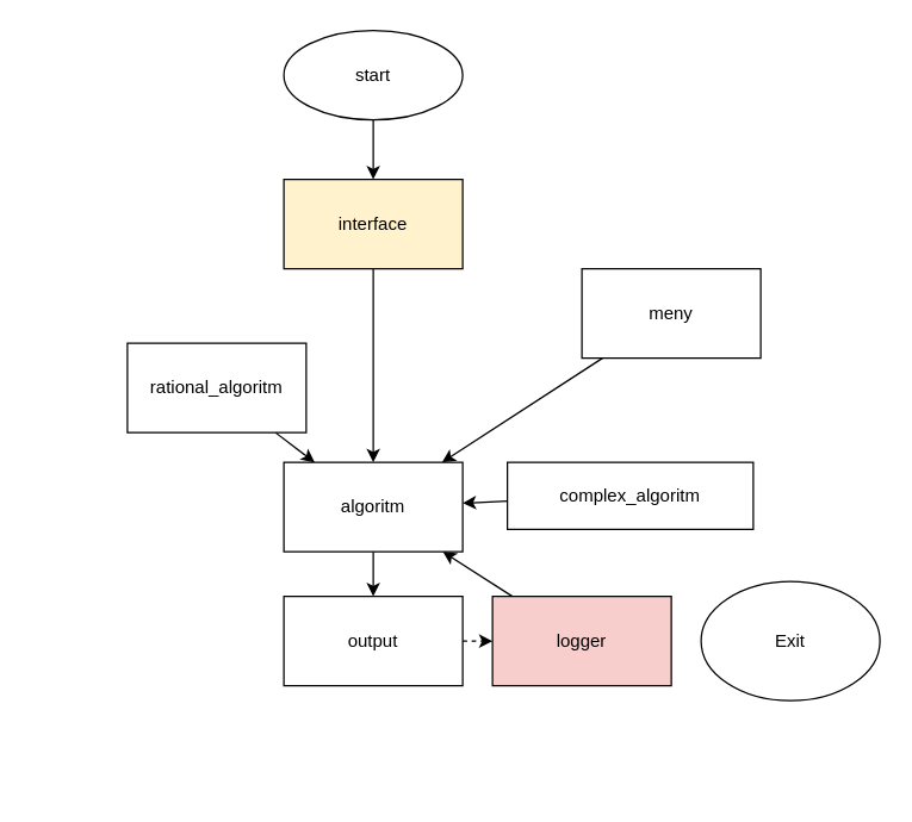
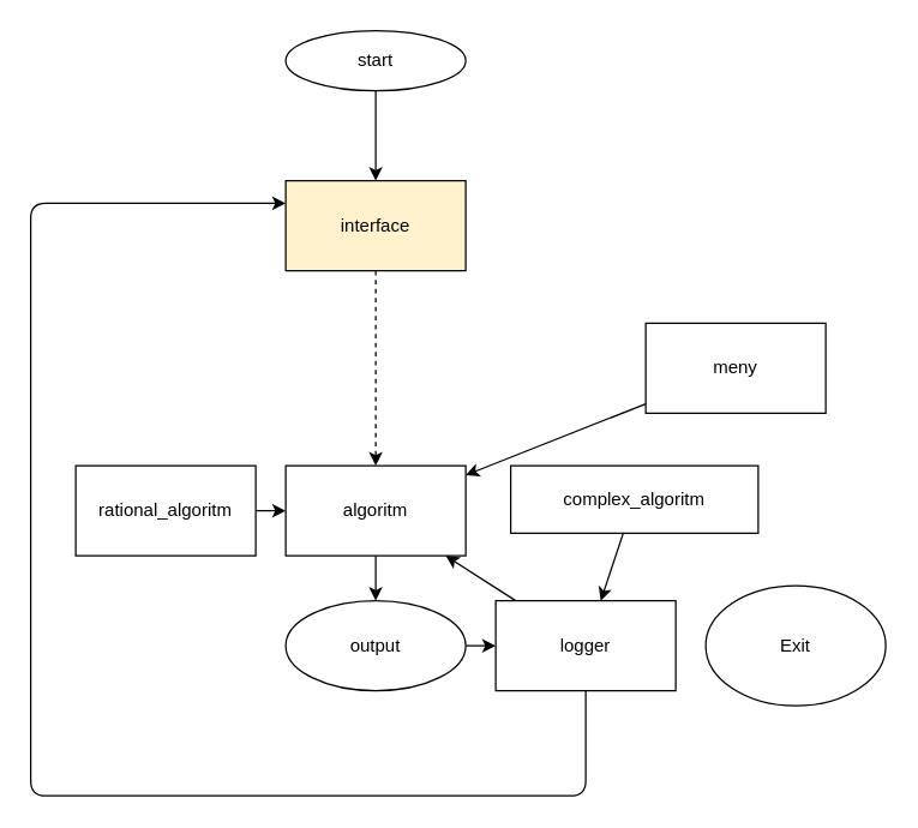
  <mxCell id="0" />
  <mxCell id="1" parent="0" />
  <mxCell id="2" value="" style="edgeStyle=none;html=1;" parent="1" source="3" target="5" edge="1"><mxGeometry relative="1" as="geometry" /></mxCell>
- <mxCell id="3" value="start" style="ellipse;whiteSpace=wrap;html=1;" parent="1" vertex="1"><mxGeometry x="190" y="20" width="120" height="60" as="geometry" /></mxCell>
- <mxCell id="4" style="edgeStyle=none;html=1;" edge="1" parent="1" source="5" target="13"><mxGeometry relative="1" as="geometry" /></mxCell>
+ <mxCell id="3" value="start" style="ellipse;whiteSpace=wrap;html=1;" parent="1" vertex="1"><mxGeometry x="190" y="20" width="120" height="40" as="geometry" /></mxCell>
+ <mxCell id="4" style="edgeStyle=none;html=1;dashed=1;" edge="1" parent="1" source="5" target="13"><mxGeometry relative="1" as="geometry" /></mxCell>
  <mxCell id="5" value="interface" style="rounded=0;whiteSpace=wrap;html=1;fillColor=#fff2cc;" parent="1" vertex="1"><mxGeometry x="190" y="120" width="120" height="60" as="geometry" /></mxCell>
  <mxCell id="6" value="" style="edgeStyle=none;html=1;" parent="1" source="7" target="13" edge="1"><mxGeometry relative="1" as="geometry" /></mxCell>
- <mxCell id="7" value="rational_algoritm" style="rounded=0;whiteSpace=wrap;html=1;" parent="1" vertex="1"><mxGeometry x="85" y="230" width="120" height="60" as="geometry" /></mxCell>
+ <mxCell id="7" value="rational_algoritm" style="rounded=0;whiteSpace=wrap;html=1;" parent="1" vertex="1"><mxGeometry y="310" width="120" height="60" as="geometry" x="50" /></mxCell>
  <mxCell id="8" value="" style="edgeStyle=none;html=1;" parent="1" source="9" target="13" edge="1"><mxGeometry relative="1" as="geometry" /></mxCell>
- <mxCell id="9" value="meny" style="rounded=0;whiteSpace=wrap;html=1;" parent="1" vertex="1"><mxGeometry x="390" y="180" width="120" height="60" as="geometry" /></mxCell>
- <mxCell id="10" value="" style="edgeStyle=none;html=1;" parent="1" source="11" target="13" edge="1"><mxGeometry relative="1" as="geometry" /></mxCell>
+ <mxCell id="9" value="meny" style="rounded=0;whiteSpace=wrap;html=1;" parent="1" vertex="1"><mxGeometry x="430" y="215" width="120" height="60" as="geometry" /></mxCell>
+ <mxCell id="10" value="" style="edgeStyle=none;html=1;" parent="1" source="11" target="18" edge="1"><mxGeometry relative="1" as="geometry" /></mxCell>
  <mxCell id="11" value="complex_algoritm" style="rounded=0;whiteSpace=wrap;html=1;" parent="1" vertex="1"><mxGeometry x="340" y="310" width="165" height="45" as="geometry" /></mxCell>
  <mxCell id="12" value="" style="edgeStyle=none;html=1;" parent="1" source="13" target="15" edge="1"><mxGeometry relative="1" as="geometry" /></mxCell>
  <mxCell id="13" value="algoritm" style="rounded=0;whiteSpace=wrap;html=1;" parent="1" vertex="1"><mxGeometry x="190" y="310" width="120" height="60" as="geometry" /></mxCell>
- <mxCell id="14" value="" style="edgeStyle=none;html=1;dashed=1;" parent="1" source="15" target="18" edge="1"><mxGeometry relative="1" as="geometry" /></mxCell>
- <mxCell id="15" value="output" style="rounded=0;whiteSpace=wrap;html=1;" parent="1" vertex="1"><mxGeometry x="190" y="400" width="120" height="60" as="geometry" /></mxCell>
+ <mxCell id="14" value="" style="edgeStyle=none;html=1;" parent="1" source="15" target="18" edge="1"><mxGeometry relative="1" as="geometry" /></mxCell>
+ <mxCell id="15" value="output" style="ellipse;whiteSpace=wrap;html=1;" parent="1" vertex="1"><mxGeometry x="190" y="400" width="120" height="60" as="geometry" /></mxCell>
  <mxCell id="16" value="" style="edgeStyle=none;html=1;" parent="1" source="18" target="13" edge="1"><mxGeometry relative="1" as="geometry" /></mxCell>
- <mxCell id="18" value="logger" style="rounded=0;whiteSpace=wrap;html=1;fillColor=#f8cecc;" parent="1" vertex="1"><mxGeometry x="330" y="400" width="120" height="60" as="geometry" /></mxCell>
+ <mxCell id="17" style="edgeStyle=none;html=1;entryX=0;entryY=0.25;entryDx=0;entryDy=0;" edge="1" parent="1" source="18" target="5"><mxGeometry relative="1" as="geometry"><Array as="points"><mxPoint x="390" y="530" /><mxPoint x="20" y="530" /><mxPoint x="20" y="210" /><mxPoint x="20" y="135" /></Array></mxGeometry></mxCell>
+ <mxCell id="18" value="logger" style="rounded=0;whiteSpace=wrap;html=1;" parent="1" vertex="1"><mxGeometry x="330" y="400" width="120" height="60" as="geometry" /></mxCell>
  <mxCell id="19" value="Exit" style="ellipse;whiteSpace=wrap;html=1;" parent="1" vertex="1"><mxGeometry x="470" y="390" width="120" height="80" as="geometry" /></mxCell>
